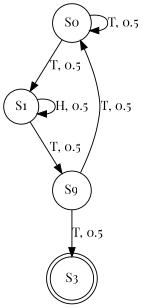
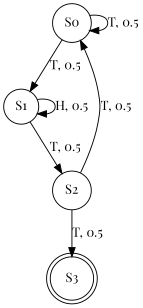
  digraph {
    fontname="Playfair Display"
    rankdir=TB
    node [fontname="Playfair Display" shape=circle]
    edge [fontname="Playfair Display"]
    S0
    S1
-   S2 [label=S9]
+   S2
    S3 [shape=doublecircle]
    S0 -> S0 [label="T, 0.5"]
    S0 -> S1 [label="T, 0.5"]
    S1 -> S1 [label="H, 0.5"]
    S1 -> S2 [label="T, 0.5"]
    S2 -> S0 [label="T, 0.5"]
    S2 -> S3 [label="T, 0.5"]
  }
